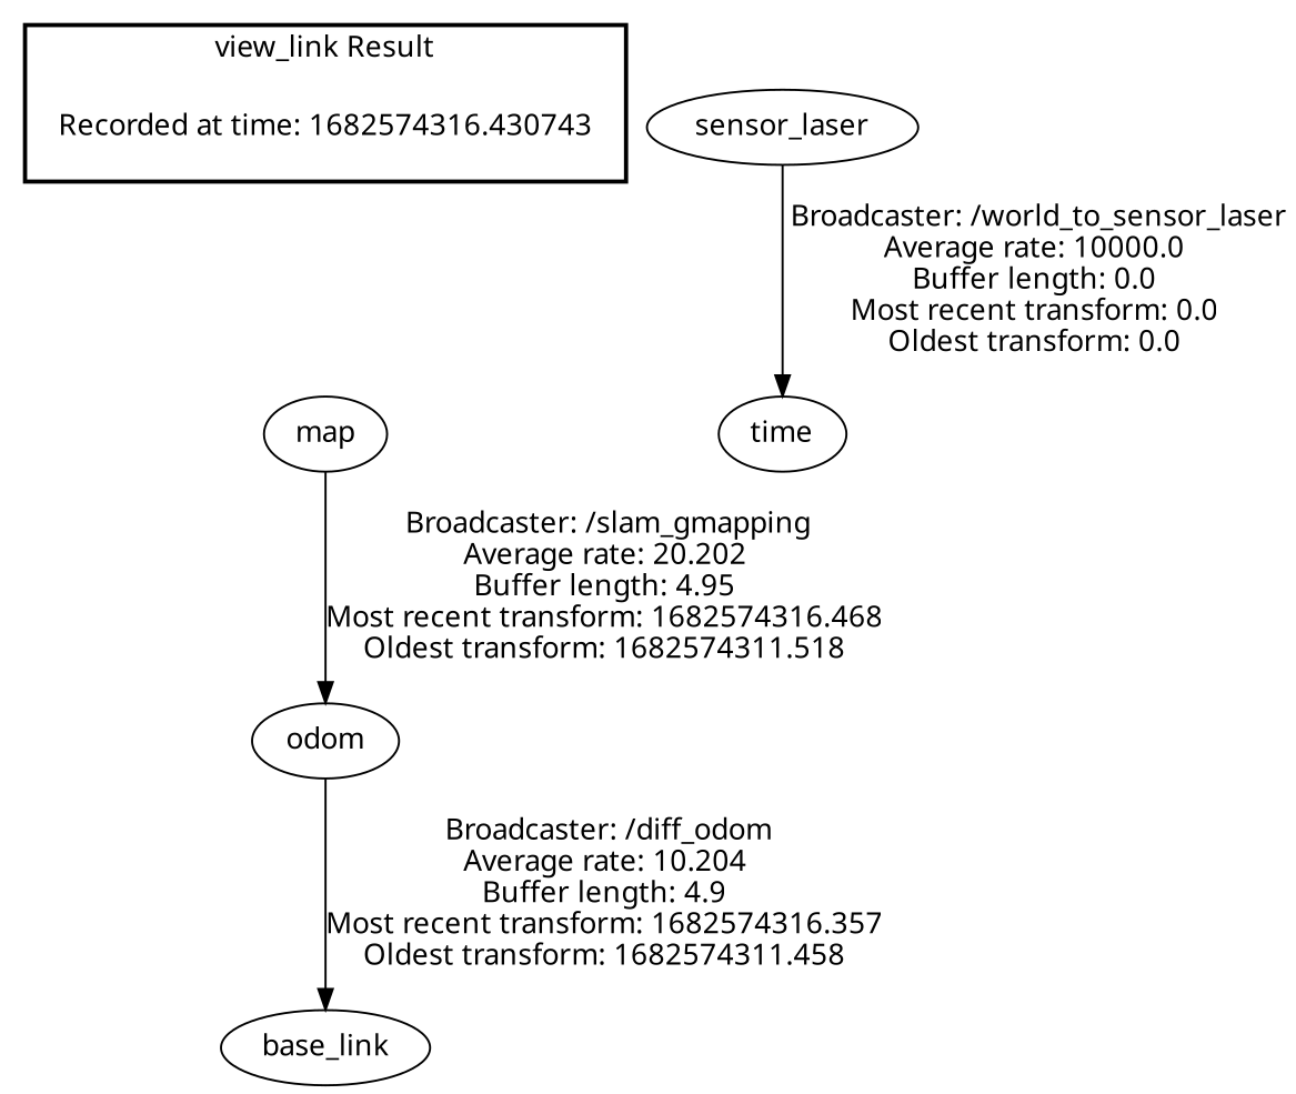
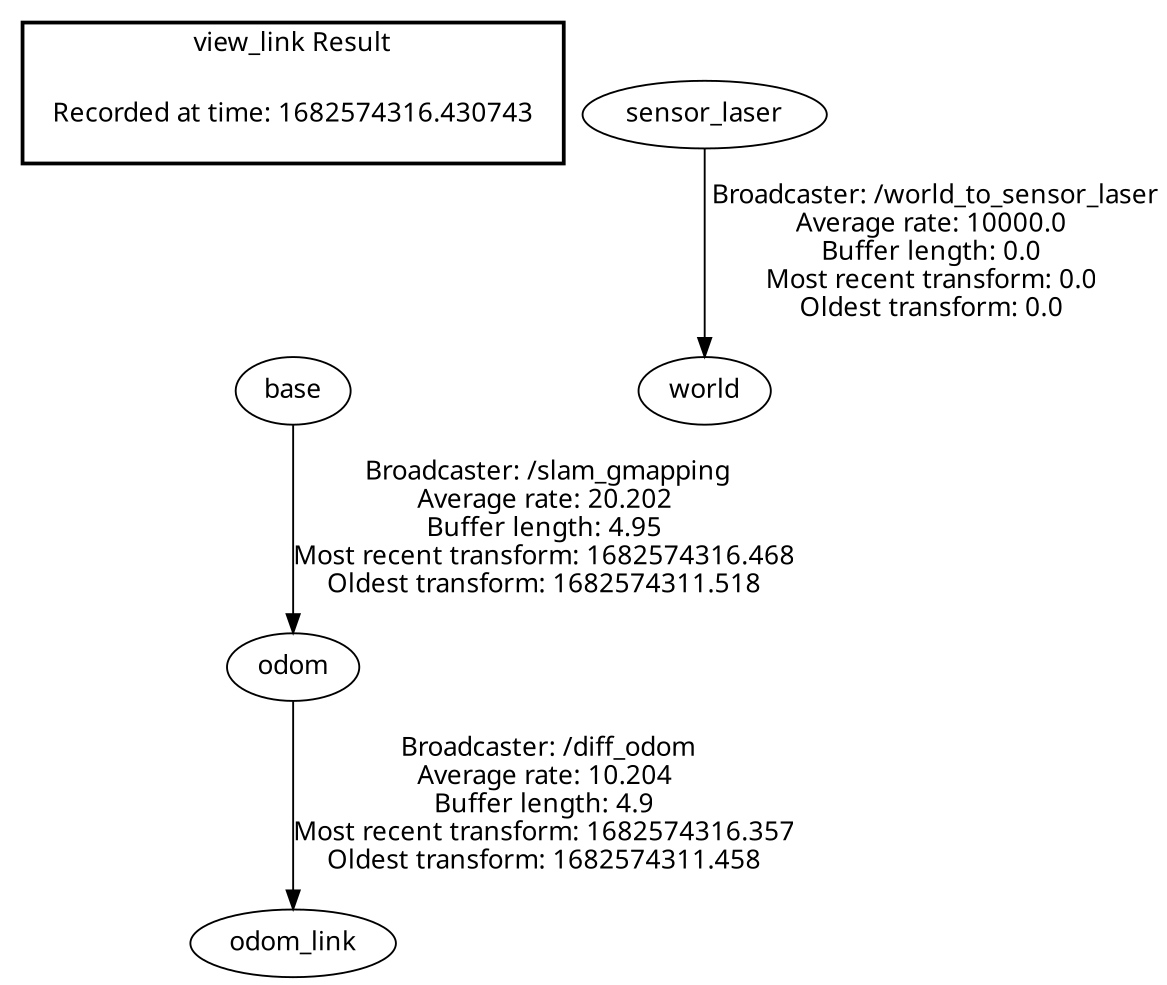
  digraph {
    fontname="Noto Sans"
    node [fontname="Noto Sans"]
    edge [fontname="Noto Sans"]
    "Recorded at time: 1682574316.430743" [shape=plaintext]
-   map
+   map [label=base]
    sensor_laser
-   world [label=time]
+   world
    odom
-   base_link
+   base_link [label=odom_link]
    subgraph cluster_1 {
      color=black
      label="view_link Result"
      style=bold
      "Recorded at time: 1682574316.430743"
    }
    "Recorded at time: 1682574316.430743" -> map [style=invis]
    map -> odom [label=" Broadcaster: /slam_gmapping\nAverage rate: 20.202\nBuffer length: 4.95\nMost recent transform: 1682574316.468\nOldest transform: 1682574311.518\n"]
    sensor_laser -> world [label=" Broadcaster: /world_to_sensor_laser\nAverage rate: 10000.0\nBuffer length: 0.0\nMost recent transform: 0.0\nOldest transform: 0.0\n"]
    odom -> base_link [label=" Broadcaster: /diff_odom\nAverage rate: 10.204\nBuffer length: 4.9\nMost recent transform: 1682574316.357\nOldest transform: 1682574311.458\n"]
  }
